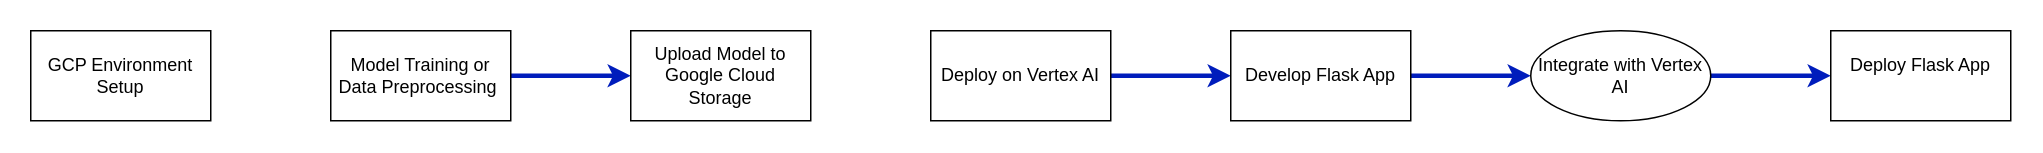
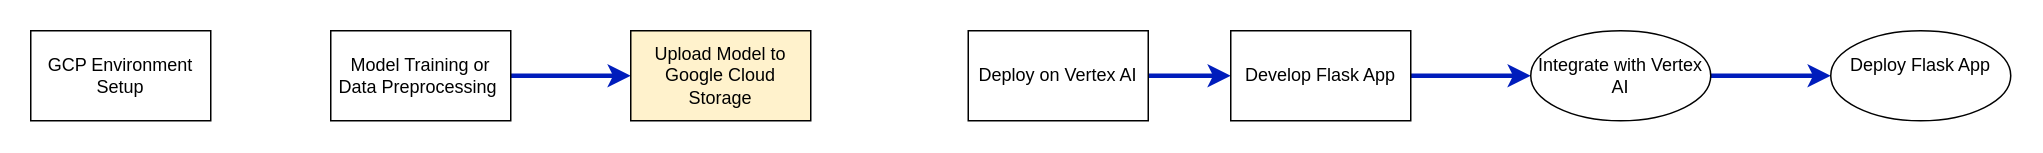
  <mxCell id="0" />
  <mxCell id="1" parent="0" />
  <mxCell id="2" value="GCP Environment Setup" style="rounded=0;whiteSpace=wrap;html=1;" parent="1" vertex="1"><mxGeometry x="20" y="20" width="120" height="60" as="geometry" /></mxCell>
  <mxCell id="3" value="" style="edgeStyle=orthogonalEdgeStyle;rounded=0;orthogonalLoop=1;jettySize=auto;html=1;strokeWidth=3;fillColor=#0050ef;strokeColor=#001DBC;" edge="1" parent="1" source="4" target="5"><mxGeometry relative="1" as="geometry" /></mxCell>
  <mxCell id="4" value="Model Training or Data Preprocessing&amp;nbsp;" style="rounded=0;whiteSpace=wrap;html=1;" parent="1" vertex="1"><mxGeometry x="220" y="20" width="120" height="60" as="geometry" /></mxCell>
- <mxCell id="5" value="Upload Model to Google Cloud Storage" style="rounded=0;whiteSpace=wrap;html=1;" parent="1" vertex="1"><mxGeometry x="420" y="20" width="120" height="60" as="geometry" /></mxCell>
+ <mxCell id="5" value="Upload Model to Google Cloud Storage" style="rounded=0;whiteSpace=wrap;html=1;fillColor=#fff2cc;" parent="1" vertex="1"><mxGeometry x="420" y="20" width="120" height="60" as="geometry" /></mxCell>
  <mxCell id="6" value="" style="edgeStyle=orthogonalEdgeStyle;rounded=0;orthogonalLoop=1;jettySize=auto;html=1;fillColor=#0050ef;strokeColor=#001DBC;strokeWidth=3;" edge="1" parent="1" source="7" target="9"><mxGeometry relative="1" as="geometry" /></mxCell>
- <mxCell id="7" value="Deploy on Vertex AI" style="rounded=0;whiteSpace=wrap;html=1;" parent="1" vertex="1"><mxGeometry x="620" y="20" width="120" height="60" as="geometry" /></mxCell>
+ <mxCell id="7" value="Deploy on Vertex AI" style="rounded=0;whiteSpace=wrap;html=1;" parent="1" vertex="1"><mxGeometry x="645" y="20" width="120" height="60" as="geometry" /></mxCell>
  <mxCell id="8" value="" style="edgeStyle=orthogonalEdgeStyle;rounded=0;orthogonalLoop=1;jettySize=auto;html=1;fillColor=#0050ef;strokeColor=#001DBC;strokeWidth=3;" edge="1" parent="1" source="9" target="11"><mxGeometry relative="1" as="geometry" /></mxCell>
  <mxCell id="9" value="Develop Flask App" style="rounded=0;whiteSpace=wrap;html=1;" parent="1" vertex="1"><mxGeometry x="820" y="20" width="120" height="60" as="geometry" /></mxCell>
  <mxCell id="10" value="" style="edgeStyle=orthogonalEdgeStyle;rounded=0;orthogonalLoop=1;jettySize=auto;html=1;fillColor=#0050ef;strokeColor=#001DBC;strokeWidth=3;" edge="1" parent="1" source="11" target="12"><mxGeometry relative="1" as="geometry" /></mxCell>
  <mxCell id="11" value="Integrate with Vertex AI" style="ellipse;whiteSpace=wrap;html=1;" parent="1" vertex="1"><mxGeometry x="1020" y="20" width="120" height="60" as="geometry" /></mxCell>
- <mxCell id="12" value="&#10;Deploy Flask App&#10;&#10;" style="rounded=0;whiteSpace=wrap;html=1;" parent="1" vertex="1"><mxGeometry x="1220" y="20" width="120" height="60" as="geometry" /></mxCell>
+ <mxCell id="12" value="&#10;Deploy Flask App&#10;&#10;" style="ellipse;whiteSpace=wrap;html=1;" parent="1" vertex="1"><mxGeometry x="1220" y="20" width="120" height="60" as="geometry" /></mxCell>
